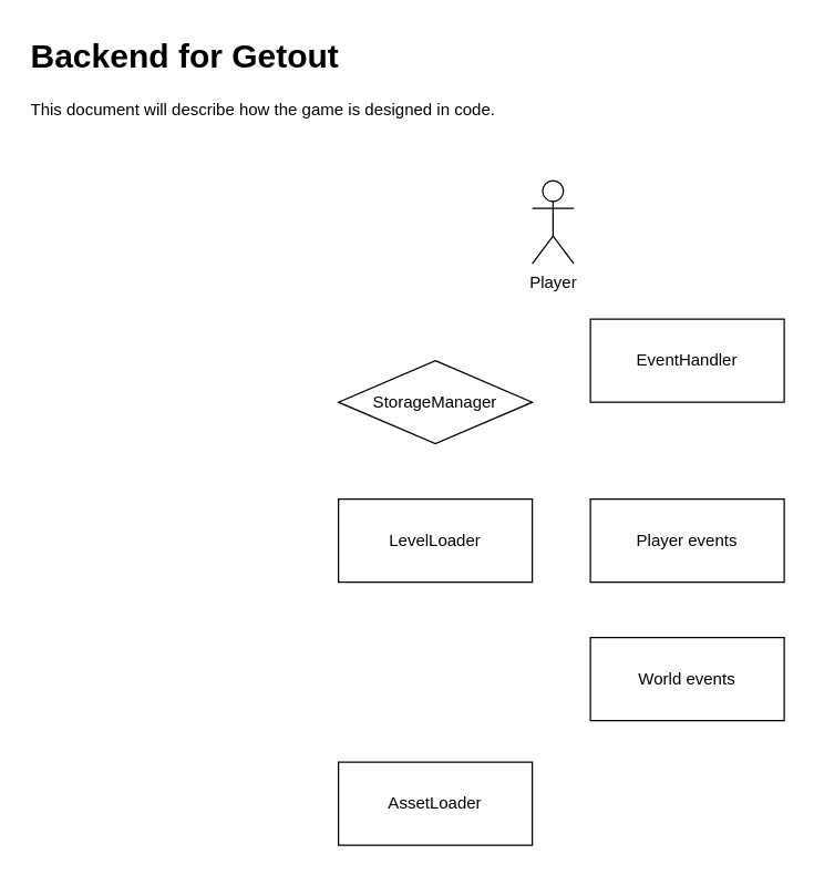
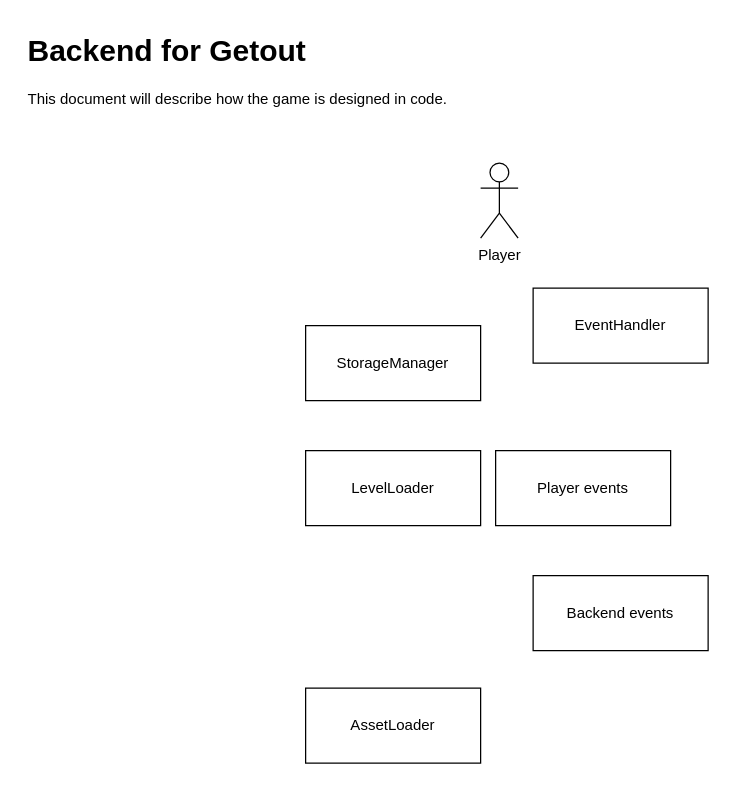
  <mxCell id="0" />
  <mxCell id="1" parent="0" />
  <mxCell id="2" value="&lt;h1 style=&quot;margin-top: 0px;&quot;&gt;Backend for Getout&lt;br&gt;&lt;/h1&gt;&lt;p&gt;This document will describe how the game is designed in code.&lt;br&gt;&lt;/p&gt;" style="text;html=1;whiteSpace=wrap;overflow=hidden;rounded=0;" vertex="1" parent="1"><mxGeometry x="20" y="20" width="500" height="100" as="geometry" /></mxCell>
  <mxCell id="3" value="Player" style="shape=umlActor;verticalLabelPosition=bottom;verticalAlign=top;html=1;outlineConnect=0;" vertex="1" parent="1"><mxGeometry x="384" y="130" width="30" height="60" as="geometry" /></mxCell>
- <mxCell id="4" value="StorageManager" style="rhombus;whiteSpace=wrap;html=1;" vertex="1" parent="1"><mxGeometry x="244" y="260" width="140" height="60" as="geometry" /></mxCell>
+ <mxCell id="4" value="StorageManager" style="rounded=0;whiteSpace=wrap;html=1;" vertex="1" parent="1"><mxGeometry x="244" y="260" width="140" height="60" as="geometry" /></mxCell>
  <mxCell id="5" value="LevelLoader" style="rounded=0;whiteSpace=wrap;html=1;" vertex="1" parent="1"><mxGeometry x="244" y="360" width="140" height="60" as="geometry" /></mxCell>
  <mxCell id="6" value="EventHandler" style="rounded=0;whiteSpace=wrap;html=1;" vertex="1" parent="1"><mxGeometry x="426" y="230" width="140" height="60" as="geometry" /></mxCell>
- <mxCell id="7" value="Player events" style="rounded=0;whiteSpace=wrap;html=1;" vertex="1" parent="1"><mxGeometry x="426" y="360" width="140" height="60" as="geometry" /></mxCell>
- <mxCell id="8" value="World events" style="rounded=0;whiteSpace=wrap;html=1;" vertex="1" parent="1"><mxGeometry x="426" y="460" width="140" height="60" as="geometry" /></mxCell>
+ <mxCell id="7" value="Player events" style="rounded=0;whiteSpace=wrap;html=1;" vertex="1" parent="1"><mxGeometry x="396" y="360" width="140" height="60" as="geometry" /></mxCell>
+ <mxCell id="8" value="Backend events" style="rounded=0;whiteSpace=wrap;html=1;" vertex="1" parent="1"><mxGeometry x="426" y="460" width="140" height="60" as="geometry" /></mxCell>
  <mxCell id="9" value="AssetLoader" style="rounded=0;whiteSpace=wrap;html=1;" vertex="1" parent="1"><mxGeometry x="244" y="550" width="140" height="60" as="geometry" /></mxCell>
